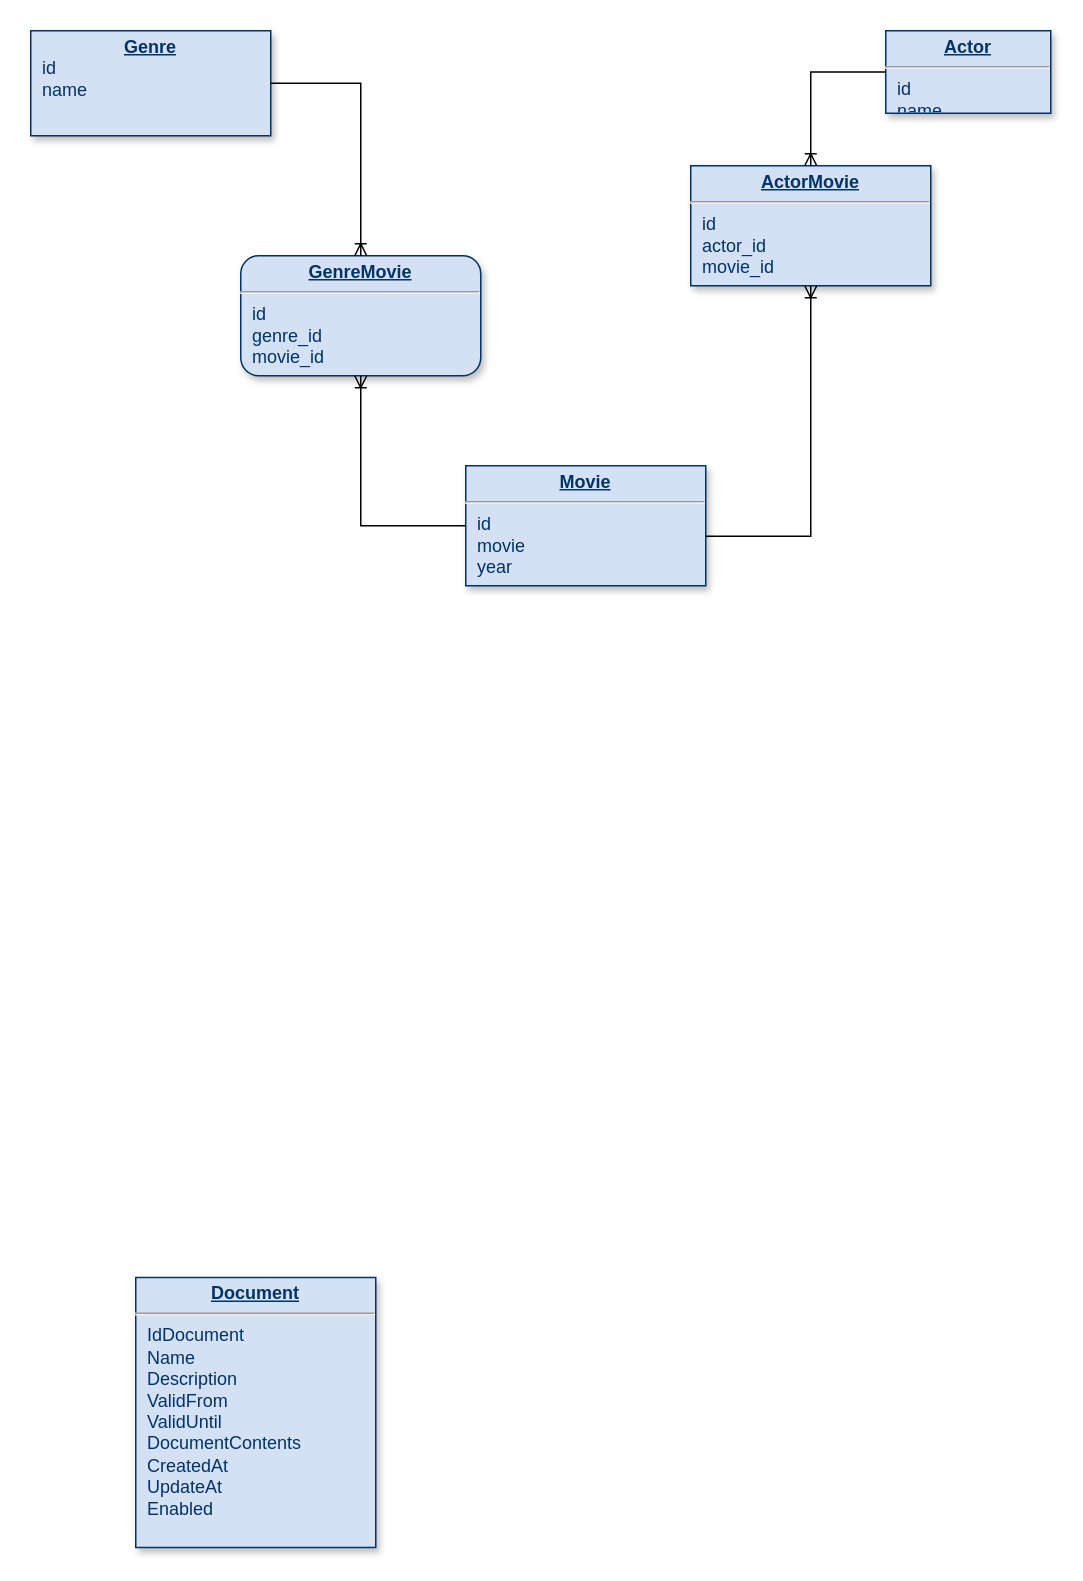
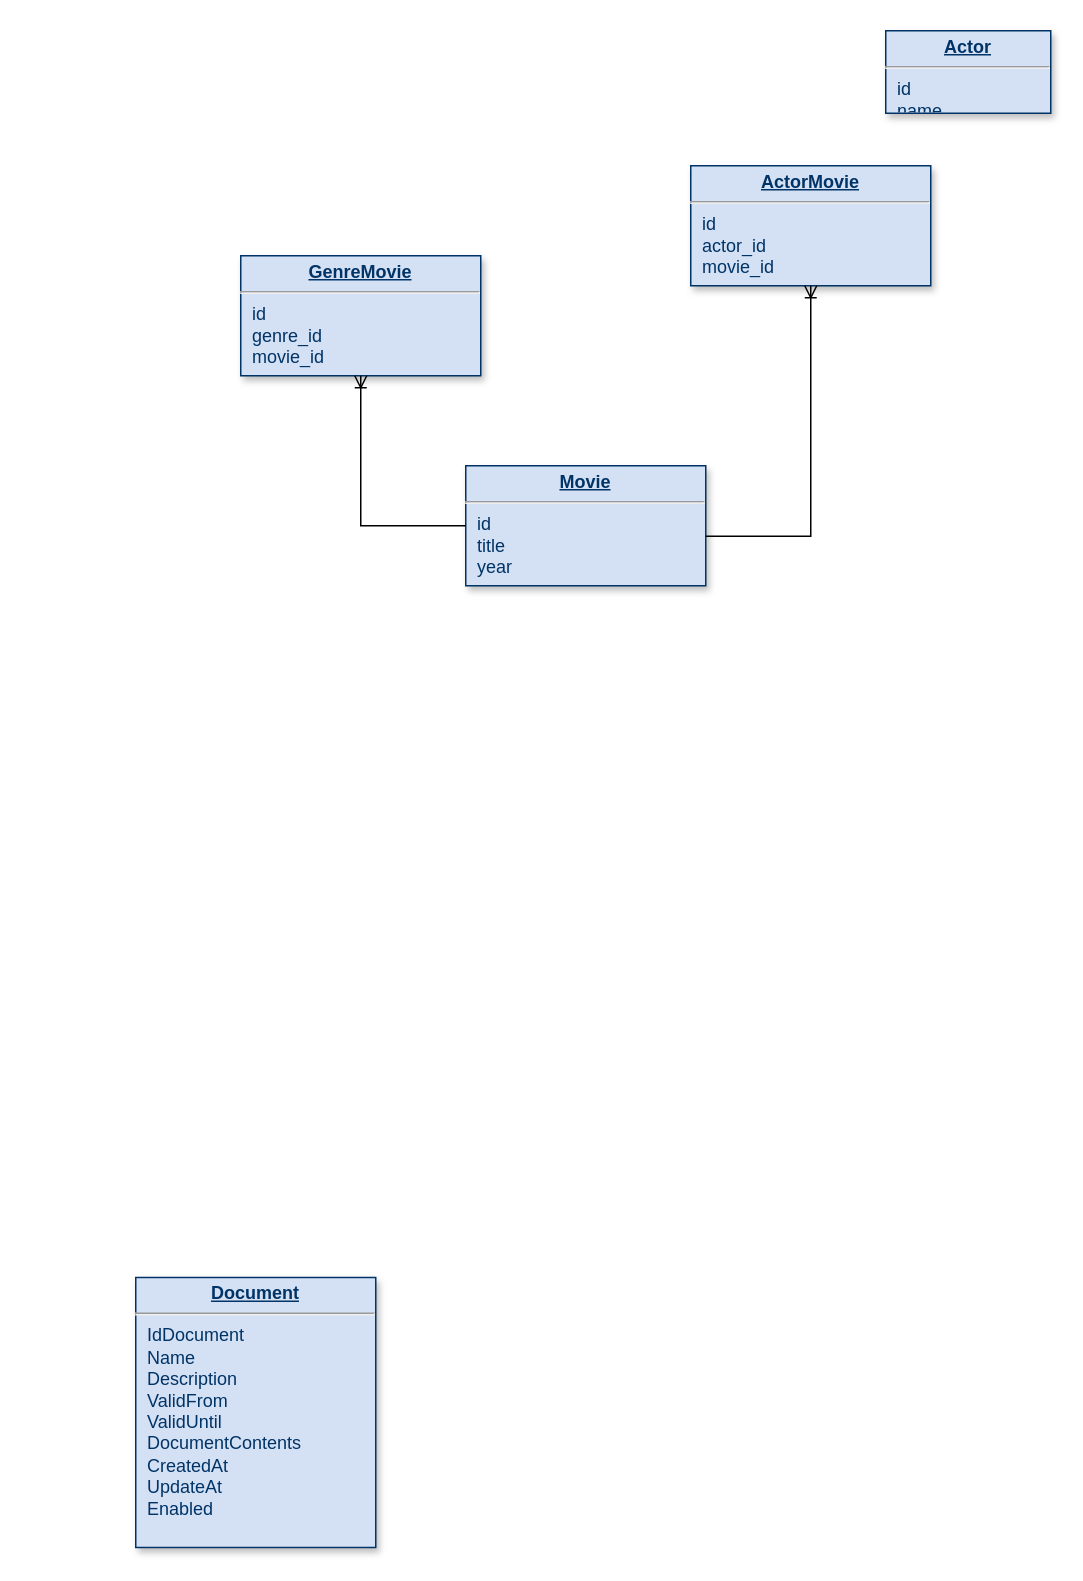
  <mxCell id="0" />
  <mxCell id="1" parent="0" />
  <mxCell id="2" value="&lt;p style=&quot;margin: 4px 0px 0px ; text-align: center&quot;&gt;&lt;b&gt;&lt;u&gt;Actor&lt;/u&gt;&lt;/b&gt;&lt;br&gt;&lt;/p&gt;&lt;hr&gt;&lt;p style=&quot;margin: 0px ; margin-left: 8px&quot;&gt;id&lt;br&gt;&lt;/p&gt;&lt;p style=&quot;margin: 0px ; margin-left: 8px&quot;&gt;name&lt;br&gt;&lt;/p&gt;" style="verticalAlign=top;align=left;overflow=fill;fontSize=12;fontFamily=Helvetica;html=1;strokeColor=#003366;shadow=1;fillColor=#D4E1F5;fontColor=#003366" parent="1" vertex="1"><mxGeometry x="590" y="20" width="110" height="55" as="geometry" /></mxCell>
  <mxCell id="3" value="&lt;p style=&quot;margin: 0px; margin-top: 4px; text-align: center; text-decoration: underline;&quot;&gt;&lt;strong&gt;Document&lt;/strong&gt;&lt;/p&gt;&lt;hr /&gt;&lt;p style=&quot;margin: 0px; margin-left: 8px;&quot;&gt;IdDocument&lt;/p&gt;&lt;p style=&quot;margin: 0px; margin-left: 8px;&quot;&gt;Name&lt;/p&gt;&lt;p style=&quot;margin: 0px; margin-left: 8px;&quot;&gt;Description&lt;/p&gt;&lt;p style=&quot;margin: 0px; margin-left: 8px;&quot;&gt;ValidFrom&lt;/p&gt;&lt;p style=&quot;margin: 0px; margin-left: 8px;&quot;&gt;ValidUntil&lt;/p&gt;&lt;p style=&quot;margin: 0px; margin-left: 8px;&quot;&gt;DocumentContents&lt;/p&gt;&lt;p style=&quot;margin: 0px; margin-left: 8px;&quot;&gt;CreatedAt&lt;/p&gt;&lt;p style=&quot;margin: 0px; margin-left: 8px;&quot;&gt;UpdateAt&lt;/p&gt;&lt;p style=&quot;margin: 0px; margin-left: 8px;&quot;&gt;Enabled&lt;/p&gt;" style="verticalAlign=top;align=left;overflow=fill;fontSize=12;fontFamily=Helvetica;html=1;strokeColor=#003366;shadow=1;fillColor=#D4E1F5;fontColor=#003366" parent="1" vertex="1"><mxGeometry x="90" y="851.16" width="160" height="180" as="geometry" /></mxCell>
  <mxCell id="4" value="&lt;p style=&quot;margin: 4px 0px 0px ; text-align: center&quot;&gt;&lt;b&gt;&lt;u&gt;ActorMovie&lt;/u&gt;&lt;/b&gt;&lt;br&gt;&lt;/p&gt;&lt;hr&gt;&lt;p style=&quot;margin: 0px ; margin-left: 8px&quot;&gt;id&lt;/p&gt;&lt;p style=&quot;margin: 0px ; margin-left: 8px&quot;&gt;actor_id&lt;br&gt;&lt;/p&gt;&lt;p style=&quot;margin: 0px ; margin-left: 8px&quot;&gt;movie_id&lt;br&gt;&lt;/p&gt;" style="verticalAlign=top;align=left;overflow=fill;fontSize=12;fontFamily=Helvetica;html=1;strokeColor=#003366;shadow=1;fillColor=#D4E1F5;fontColor=#003366" vertex="1" parent="1"><mxGeometry x="460" y="110" width="160" height="80" as="geometry" /></mxCell>
- <mxCell id="5" value="&lt;p style=&quot;margin: 4px 0px 0px ; text-align: center&quot;&gt;&lt;/p&gt;&lt;div style=&quot;text-align: center&quot;&gt;&lt;span&gt;&lt;b&gt;&lt;u&gt;Genre&lt;/u&gt;&lt;/b&gt;&lt;/span&gt;&lt;/div&gt;&lt;p style=&quot;margin: 0px ; margin-left: 8px&quot;&gt;id&lt;br&gt;&lt;/p&gt;&lt;p style=&quot;margin: 0px ; margin-left: 8px&quot;&gt;name&lt;br&gt;&lt;/p&gt;" style="verticalAlign=top;align=left;overflow=fill;fontSize=12;fontFamily=Helvetica;html=1;strokeColor=#003366;shadow=1;fillColor=#D4E1F5;fontColor=#003366" vertex="1" parent="1"><mxGeometry x="20" y="20" width="160" height="70" as="geometry" /></mxCell>
- <mxCell id="6" value="&lt;p style=&quot;margin: 4px 0px 0px ; text-align: center&quot;&gt;&lt;b&gt;&lt;u&gt;GenreMovie&lt;/u&gt;&lt;/b&gt;&lt;br&gt;&lt;/p&gt;&lt;hr&gt;&lt;p style=&quot;margin: 0px ; margin-left: 8px&quot;&gt;id&lt;br&gt;&lt;/p&gt;&lt;p style=&quot;margin: 0px ; margin-left: 8px&quot;&gt;genre_id&lt;br&gt;&lt;/p&gt;&lt;p style=&quot;margin: 0px ; margin-left: 8px&quot;&gt;movie_id&lt;br&gt;&lt;/p&gt;" style="verticalAlign=top;align=left;overflow=fill;fontSize=12;fontFamily=Helvetica;html=1;strokeColor=#003366;shadow=1;fillColor=#D4E1F5;fontColor=#003366;rounded=1;" vertex="1" parent="1"><mxGeometry x="160" y="170" width="160" height="80" as="geometry" /></mxCell>
- <mxCell id="7" value="&lt;p style=&quot;margin: 4px 0px 0px ; text-align: center&quot;&gt;&lt;b&gt;&lt;u&gt;Movie&lt;/u&gt;&lt;/b&gt;&lt;br&gt;&lt;/p&gt;&lt;hr&gt;&lt;p style=&quot;margin: 0px ; margin-left: 8px&quot;&gt;id&lt;br&gt;&lt;/p&gt;&lt;p style=&quot;margin: 0px ; margin-left: 8px&quot;&gt;movie&lt;br&gt;&lt;/p&gt;&lt;p style=&quot;margin: 0px ; margin-left: 8px&quot;&gt;year&lt;br&gt;&lt;/p&gt;" style="verticalAlign=top;align=left;overflow=fill;fontSize=12;fontFamily=Helvetica;html=1;strokeColor=#003366;shadow=1;fillColor=#D4E1F5;fontColor=#003366" vertex="1" parent="1"><mxGeometry x="310" y="310" width="160" height="80" as="geometry" /></mxCell>
- <mxCell id="8" value="" style="edgeStyle=orthogonalEdgeStyle;fontSize=12;html=1;endArrow=ERoneToMany;rounded=0;exitX=1;exitY=0.5;exitDx=0;exitDy=0;entryX=0.5;entryY=0;entryDx=0;entryDy=0;" edge="1" parent="1" source="5" target="6"><mxGeometry width="100" height="100" relative="1" as="geometry"><mxPoint x="40" y="390" as="sourcePoint" /><mxPoint x="140" y="290" as="targetPoint" /></mxGeometry></mxCell>
+ <mxCell id="6" value="&lt;p style=&quot;margin: 4px 0px 0px ; text-align: center&quot;&gt;&lt;b&gt;&lt;u&gt;GenreMovie&lt;/u&gt;&lt;/b&gt;&lt;br&gt;&lt;/p&gt;&lt;hr&gt;&lt;p style=&quot;margin: 0px ; margin-left: 8px&quot;&gt;id&lt;br&gt;&lt;/p&gt;&lt;p style=&quot;margin: 0px ; margin-left: 8px&quot;&gt;genre_id&lt;br&gt;&lt;/p&gt;&lt;p style=&quot;margin: 0px ; margin-left: 8px&quot;&gt;movie_id&lt;br&gt;&lt;/p&gt;" style="verticalAlign=top;align=left;overflow=fill;fontSize=12;fontFamily=Helvetica;html=1;strokeColor=#003366;shadow=1;fillColor=#D4E1F5;fontColor=#003366" vertex="1" parent="1"><mxGeometry x="160" y="170" width="160" height="80" as="geometry" /></mxCell>
+ <mxCell id="7" value="&lt;p style=&quot;margin: 4px 0px 0px ; text-align: center&quot;&gt;&lt;b&gt;&lt;u&gt;Movie&lt;/u&gt;&lt;/b&gt;&lt;br&gt;&lt;/p&gt;&lt;hr&gt;&lt;p style=&quot;margin: 0px ; margin-left: 8px&quot;&gt;id&lt;br&gt;&lt;/p&gt;&lt;p style=&quot;margin: 0px ; margin-left: 8px&quot;&gt;title&lt;br&gt;&lt;/p&gt;&lt;p style=&quot;margin: 0px ; margin-left: 8px&quot;&gt;year&lt;br&gt;&lt;/p&gt;" style="verticalAlign=top;align=left;overflow=fill;fontSize=12;fontFamily=Helvetica;html=1;strokeColor=#003366;shadow=1;fillColor=#D4E1F5;fontColor=#003366" vertex="1" parent="1"><mxGeometry x="310" y="310" width="160" height="80" as="geometry" /></mxCell>
  <mxCell id="9" value="" style="edgeStyle=orthogonalEdgeStyle;fontSize=12;html=1;endArrow=ERoneToMany;rounded=0;exitX=0;exitY=0.5;exitDx=0;exitDy=0;entryX=0.5;entryY=1;entryDx=0;entryDy=0;" edge="1" parent="1" source="7" target="6"><mxGeometry width="100" height="100" relative="1" as="geometry"><mxPoint x="190" y="460" as="sourcePoint" /><mxPoint x="290" y="360" as="targetPoint" /></mxGeometry></mxCell>
- <mxCell id="10" value="" style="edgeStyle=orthogonalEdgeStyle;fontSize=12;html=1;endArrow=ERoneToMany;rounded=0;exitX=0;exitY=0.5;exitDx=0;exitDy=0;entryX=0.5;entryY=0;entryDx=0;entryDy=0;" edge="1" parent="1" source="2" target="4"><mxGeometry width="100" height="100" relative="1" as="geometry"><mxPoint x="670" y="240" as="sourcePoint" /><mxPoint x="770" y="140" as="targetPoint" /></mxGeometry></mxCell>
  <mxCell id="11" value="" style="edgeStyle=orthogonalEdgeStyle;fontSize=12;html=1;endArrow=ERoneToMany;rounded=0;exitX=1;exitY=0.588;exitDx=0;exitDy=0;exitPerimeter=0;entryX=0.5;entryY=1;entryDx=0;entryDy=0;" edge="1" parent="1" source="7" target="4"><mxGeometry width="100" height="100" relative="1" as="geometry"><mxPoint x="590" y="440" as="sourcePoint" /><mxPoint x="690" y="340" as="targetPoint" /></mxGeometry></mxCell>
